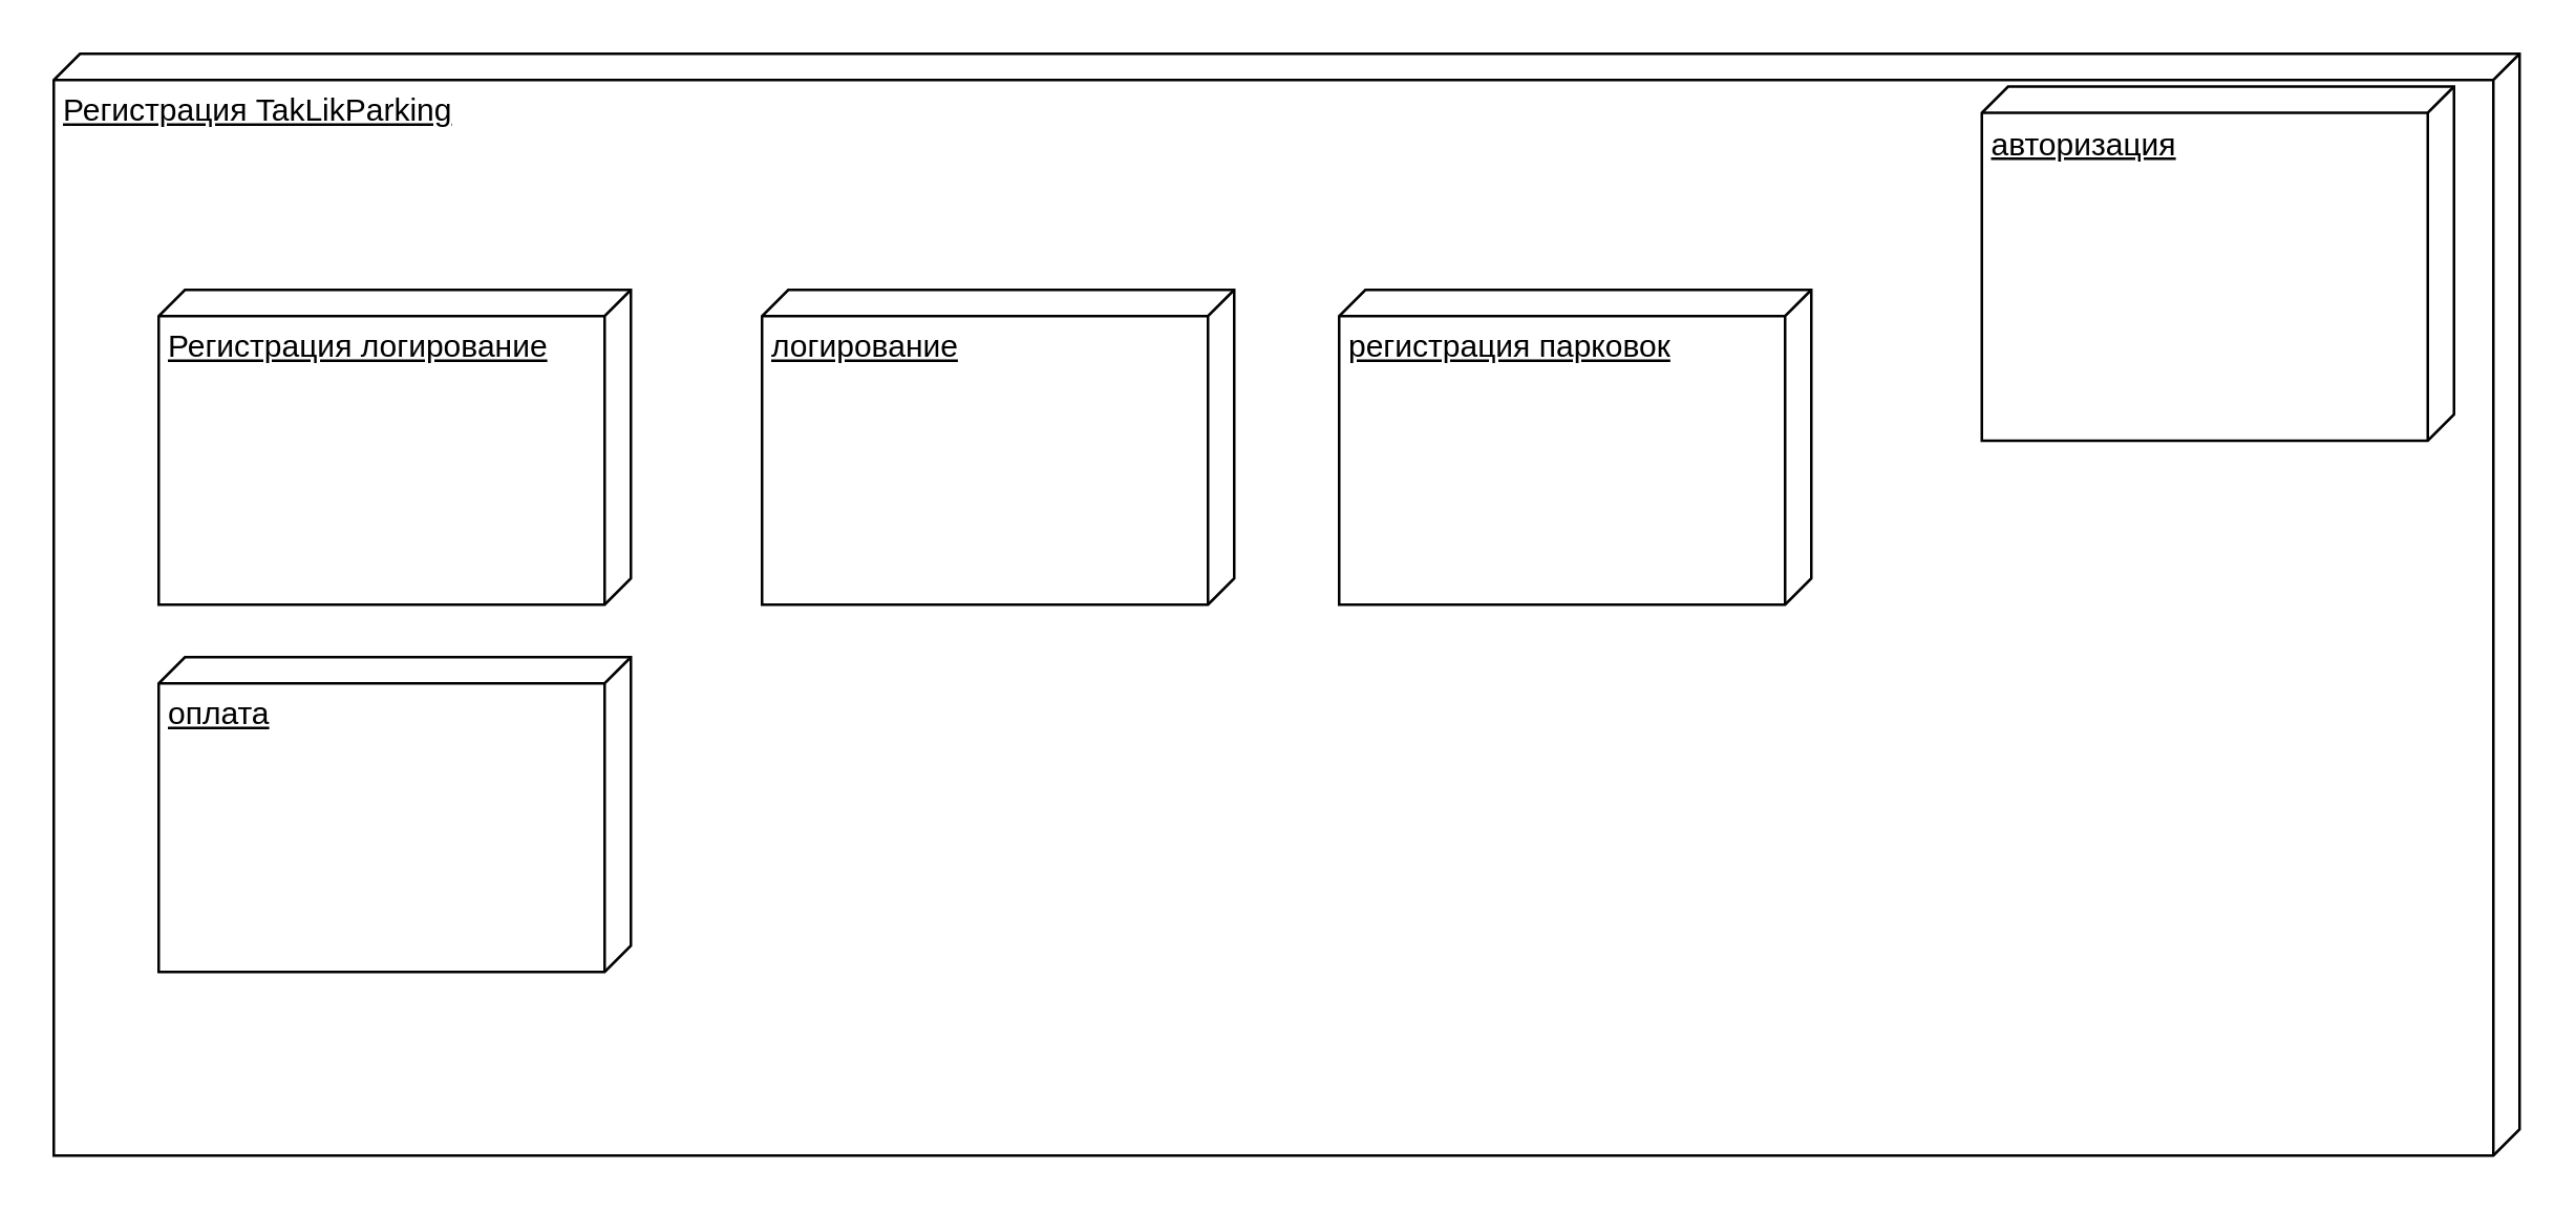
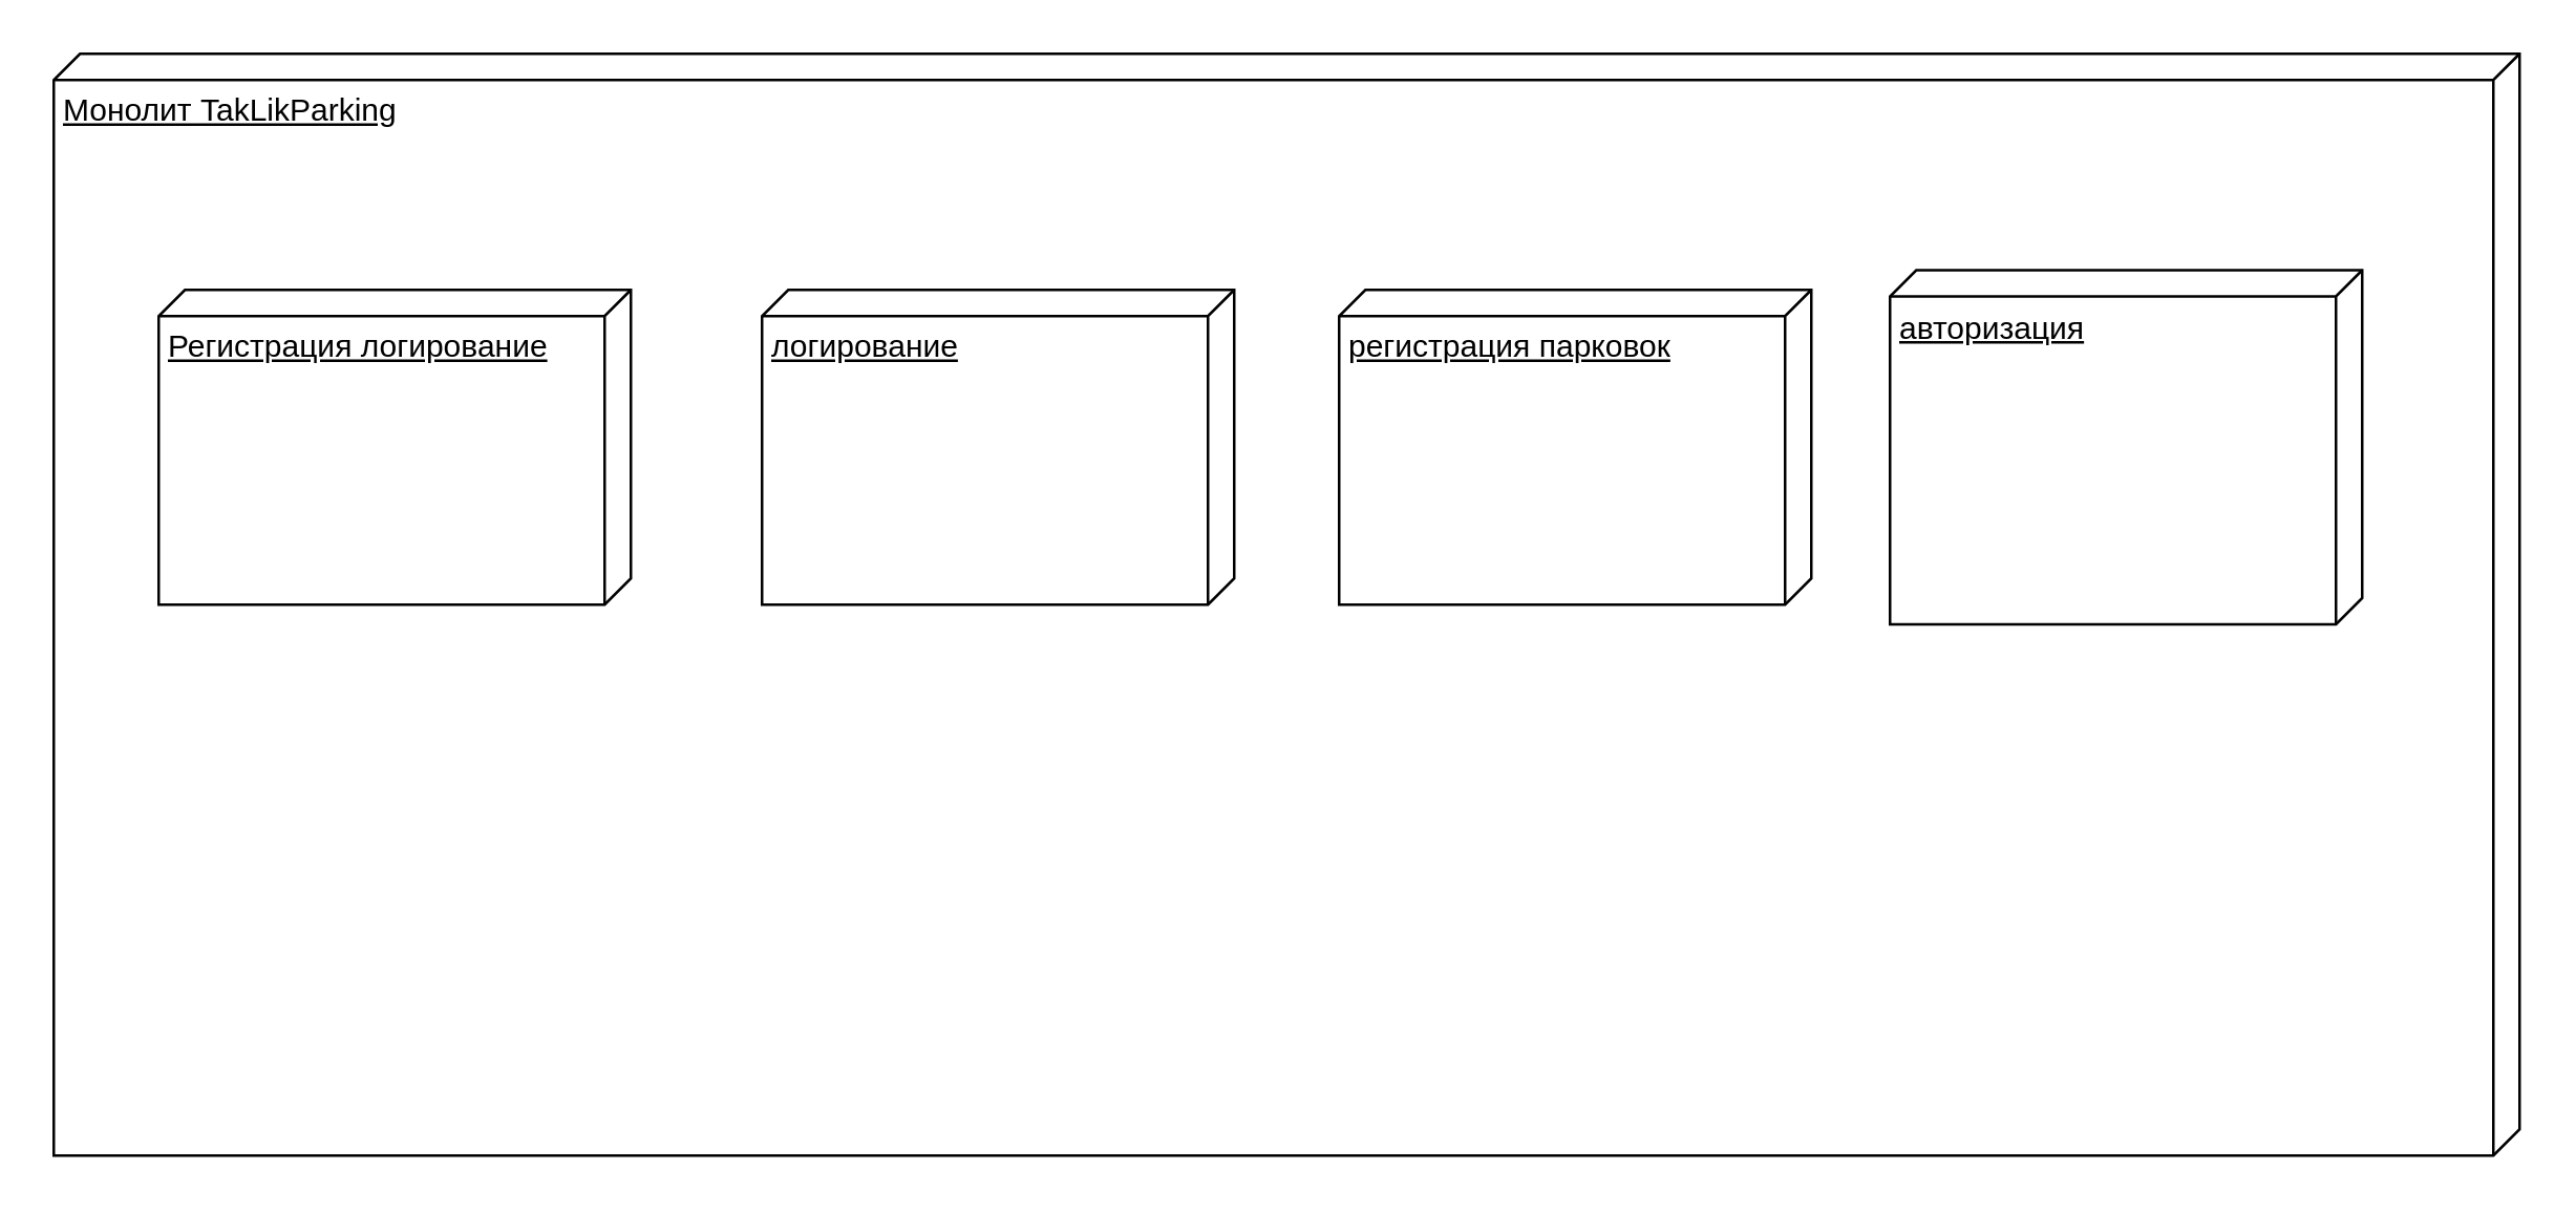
  <mxCell id="0" />
  <mxCell id="1" parent="0" />
  <mxCell id="2" value="Регистрация логирование" style="verticalAlign=top;align=left;spacingTop=8;spacingLeft=2;spacingRight=12;shape=cube;size=10;direction=south;fontStyle=4;html=1;whiteSpace=wrap;" vertex="1" parent="1"><mxGeometry x="60" y="110" width="180" height="120" as="geometry" /></mxCell>
  <mxCell id="3" value="регистрация парковок" style="verticalAlign=top;align=left;spacingTop=8;spacingLeft=2;spacingRight=12;shape=cube;size=10;direction=south;fontStyle=4;html=1;whiteSpace=wrap;" vertex="1" parent="1"><mxGeometry x="510" y="110" width="180" height="120" as="geometry" /></mxCell>
- <mxCell id="4" value="оплата" style="verticalAlign=top;align=left;spacingTop=8;spacingLeft=2;spacingRight=12;shape=cube;size=10;direction=south;fontStyle=4;html=1;whiteSpace=wrap;" vertex="1" parent="1"><mxGeometry x="60" y="250" width="180" height="120" as="geometry" /></mxCell>
- <mxCell id="5" value="авторизация" style="verticalAlign=top;align=left;spacingTop=8;spacingLeft=2;spacingRight=12;shape=cube;size=10;direction=south;fontStyle=4;html=1;whiteSpace=wrap;" vertex="1" parent="1"><mxGeometry x="755" y="32.5" width="180" height="135" as="geometry" /></mxCell>
+ <mxCell id="5" value="авторизация" style="verticalAlign=top;align=left;spacingTop=8;spacingLeft=2;spacingRight=12;shape=cube;size=10;direction=south;fontStyle=4;html=1;whiteSpace=wrap;" vertex="1" parent="1"><mxGeometry x="720" y="102.5" width="180" height="135" as="geometry" /></mxCell>
  <mxCell id="6" value="логирование" style="verticalAlign=top;align=left;spacingTop=8;spacingLeft=2;spacingRight=12;shape=cube;size=10;direction=south;fontStyle=4;html=1;whiteSpace=wrap;" vertex="1" parent="1"><mxGeometry x="290" y="110" width="180" height="120" as="geometry" /></mxCell>
- <mxCell id="7" value="Регистрация TakLikParking" style="verticalAlign=top;align=left;spacingTop=8;spacingLeft=2;spacingRight=12;shape=cube;size=10;direction=south;fontStyle=4;html=1;whiteSpace=wrap;fillColor=none;" vertex="1" parent="1"><mxGeometry x="20" width="940" height="420" as="geometry" y="20" /></mxCell>
+ <mxCell id="7" value="Монолит TakLikParking" style="verticalAlign=top;align=left;spacingTop=8;spacingLeft=2;spacingRight=12;shape=cube;size=10;direction=south;fontStyle=4;html=1;whiteSpace=wrap;fillColor=none;" vertex="1" parent="1"><mxGeometry x="20" width="940" height="420" as="geometry" y="20" /></mxCell>
